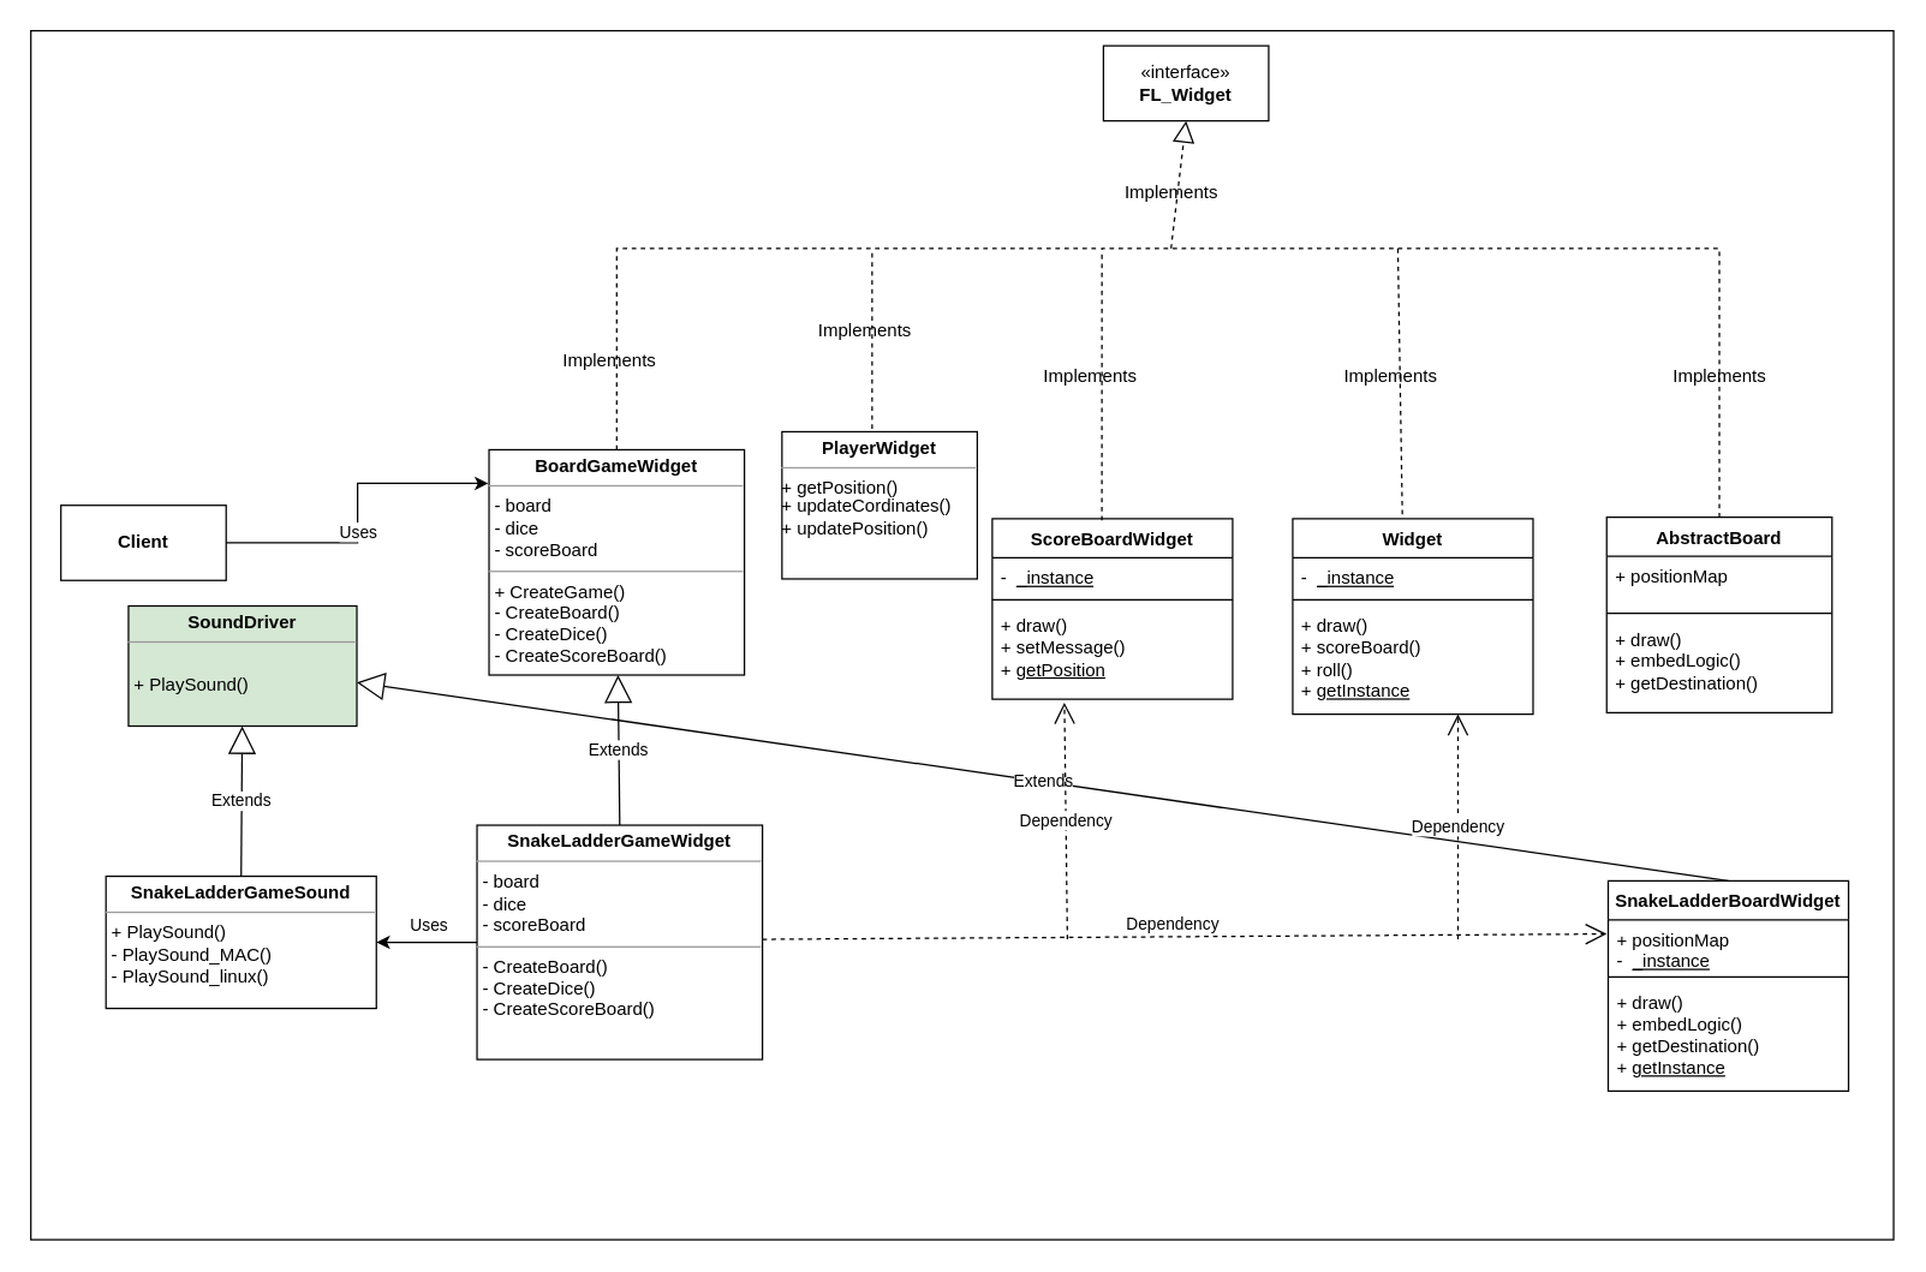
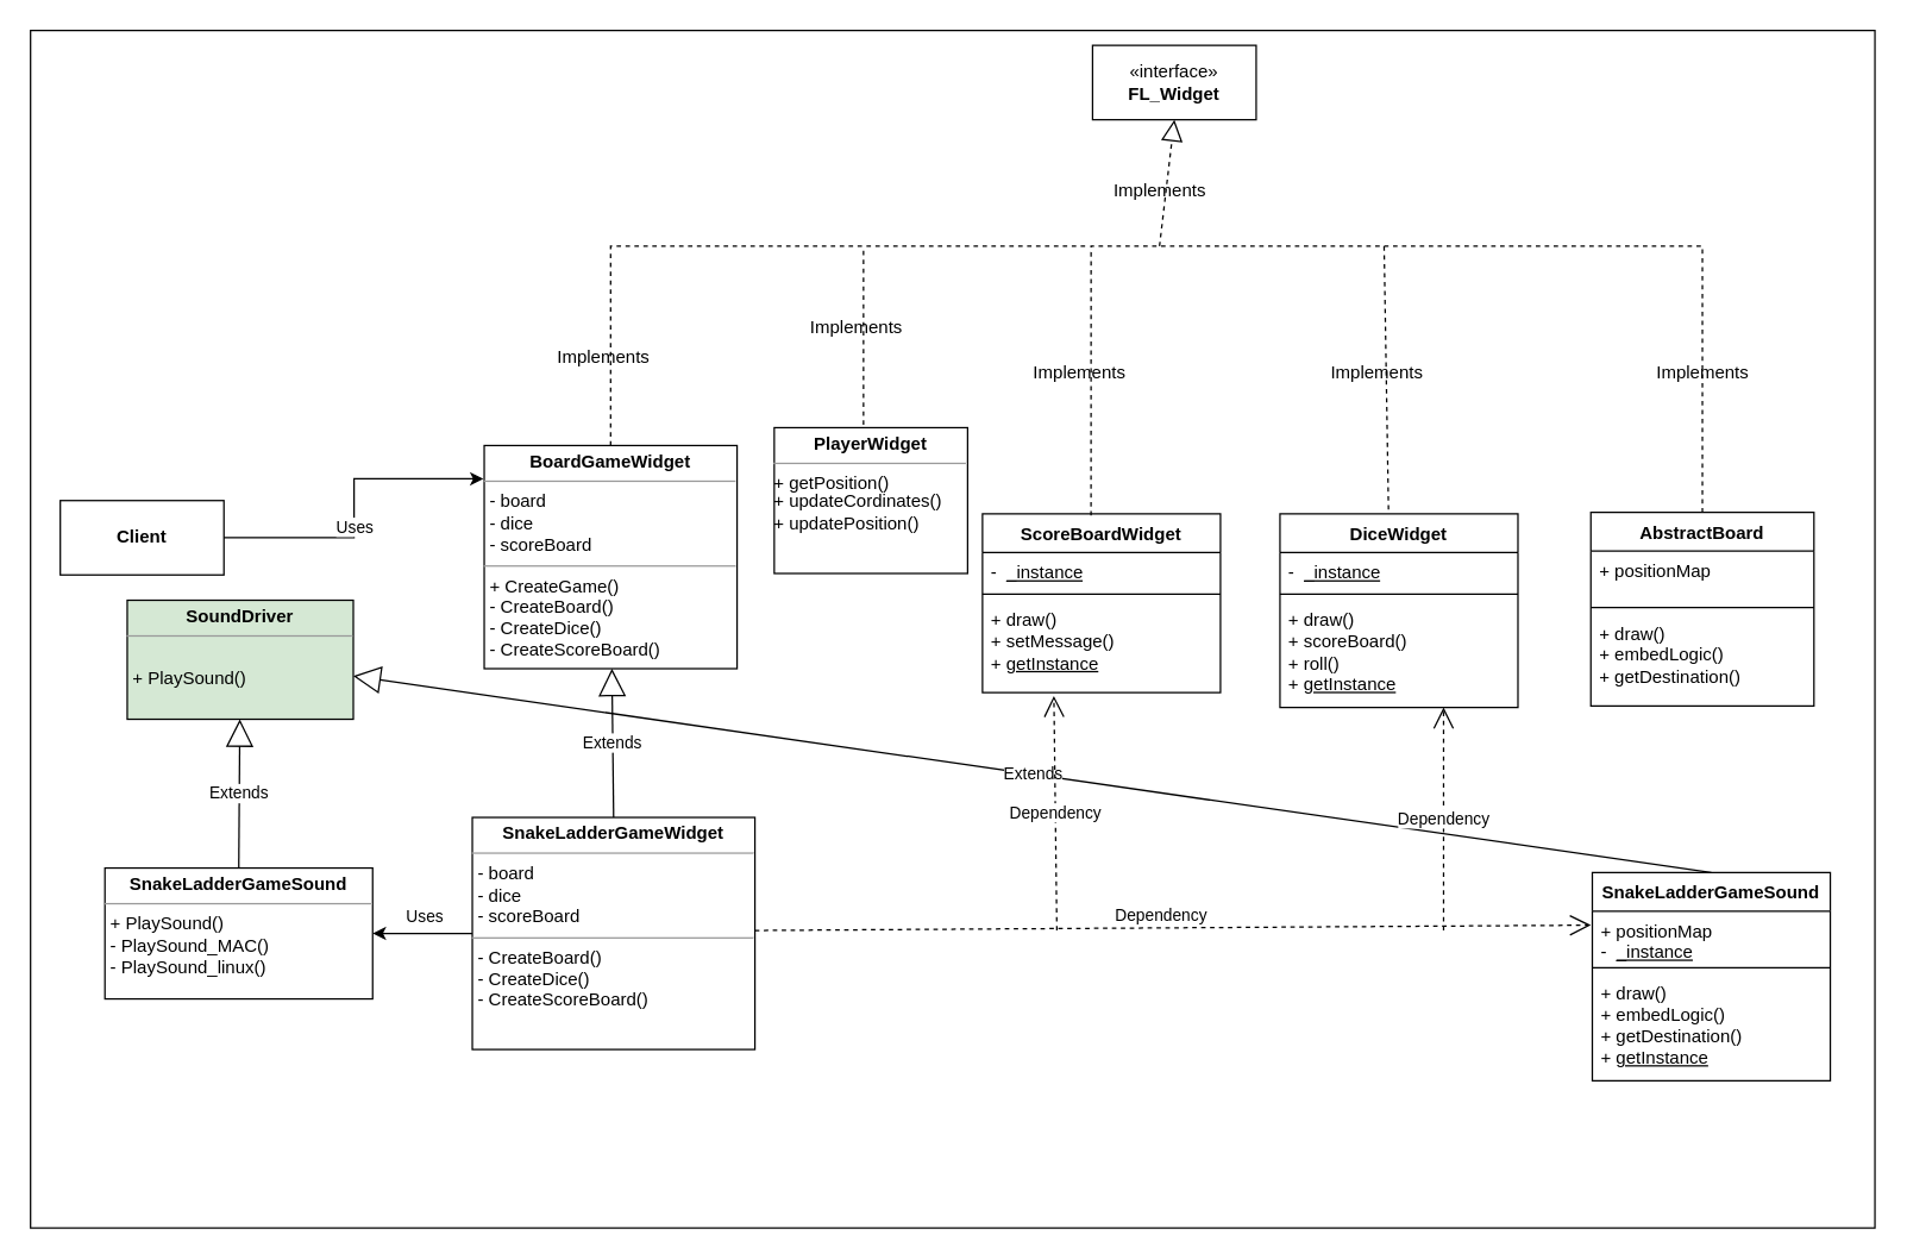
  <mxCell id="0" />
  <mxCell id="1" parent="0" />
  <mxCell id="2" value="" style="rounded=0;whiteSpace=wrap;html=1;" parent="1" vertex="1"><mxGeometry x="20" y="20" width="1240" height="805" as="geometry" /></mxCell>
  <mxCell id="3" value="AbstractBoard" style="swimlane;fontStyle=1;align=center;verticalAlign=top;childLayout=stackLayout;horizontal=1;startSize=26;horizontalStack=0;resizeParent=1;resizeParentMax=0;resizeLast=0;collapsible=1;marginBottom=0;whiteSpace=wrap;html=1;" parent="1" vertex="1"><mxGeometry x="1069" y="344" width="150" height="130" as="geometry"><mxRectangle x="360" y="170" width="120" height="30" as="alternateBounds" /></mxGeometry></mxCell>
  <mxCell id="4" value="+ positionMap" style="text;strokeColor=none;fillColor=none;align=left;verticalAlign=top;spacingLeft=4;spacingRight=4;overflow=hidden;rotatable=0;points=[[0,0.5],[1,0.5]];portConstraint=eastwest;whiteSpace=wrap;html=1;" parent="3" vertex="1"><mxGeometry y="26" width="150" height="34" as="geometry" /></mxCell>
  <mxCell id="5" value="" style="line;strokeWidth=1;fillColor=none;align=left;verticalAlign=middle;spacingTop=-1;spacingLeft=3;spacingRight=3;rotatable=0;labelPosition=right;points=[];portConstraint=eastwest;strokeColor=inherit;" parent="3" vertex="1"><mxGeometry y="60" width="150" height="8" as="geometry" /></mxCell>
  <mxCell id="6" value="+ draw()&lt;br&gt;+ embedLogic()&lt;br&gt;+ getDestination()" style="text;strokeColor=none;fillColor=none;align=left;verticalAlign=top;spacingLeft=4;spacingRight=4;overflow=hidden;rotatable=0;points=[[0,0.5],[1,0.5]];portConstraint=eastwest;whiteSpace=wrap;html=1;" parent="3" vertex="1"><mxGeometry y="68" width="150" height="62" as="geometry" /></mxCell>
- <mxCell id="7" value="SnakeLadderBoardWidget" style="swimlane;fontStyle=1;align=center;verticalAlign=top;childLayout=stackLayout;horizontal=1;startSize=26;horizontalStack=0;resizeParent=1;resizeParentMax=0;resizeLast=0;collapsible=1;marginBottom=0;whiteSpace=wrap;html=1;" parent="1" vertex="1"><mxGeometry x="1070" y="586" width="160" height="140" as="geometry"><mxRectangle x="360" y="170" width="120" height="30" as="alternateBounds" /></mxGeometry></mxCell>
+ <mxCell id="7" value="SnakeLadderGameSound" style="swimlane;fontStyle=1;align=center;verticalAlign=top;childLayout=stackLayout;horizontal=1;startSize=26;horizontalStack=0;resizeParent=1;resizeParentMax=0;resizeLast=0;collapsible=1;marginBottom=0;whiteSpace=wrap;html=1;" parent="1" vertex="1"><mxGeometry x="1070" y="586" width="160" height="140" as="geometry"><mxRectangle x="360" y="170" width="120" height="30" as="alternateBounds" /></mxGeometry></mxCell>
  <mxCell id="8" value="+ positionMap&lt;br&gt;-&amp;nbsp; &lt;u&gt;_instance&lt;/u&gt;" style="text;strokeColor=none;fillColor=none;align=left;verticalAlign=top;spacingLeft=4;spacingRight=4;overflow=hidden;rotatable=0;points=[[0,0.5],[1,0.5]];portConstraint=eastwest;whiteSpace=wrap;html=1;" parent="7" vertex="1"><mxGeometry y="26" width="160" height="34" as="geometry" /></mxCell>
  <mxCell id="9" value="" style="line;strokeWidth=1;fillColor=none;align=left;verticalAlign=middle;spacingTop=-1;spacingLeft=3;spacingRight=3;rotatable=0;labelPosition=right;points=[];portConstraint=eastwest;strokeColor=inherit;" parent="7" vertex="1"><mxGeometry y="60" width="160" height="8" as="geometry" /></mxCell>
  <mxCell id="10" value="+ draw()&lt;br&gt;+ embedLogic()&lt;br&gt;+ getDestination()&lt;br&gt;+ &lt;u&gt;getInstance&lt;/u&gt;" style="text;strokeColor=none;fillColor=none;align=left;verticalAlign=top;spacingLeft=4;spacingRight=4;overflow=hidden;rotatable=0;points=[[0,0.5],[1,0.5]];portConstraint=eastwest;whiteSpace=wrap;html=1;" parent="7" vertex="1"><mxGeometry y="68" width="160" height="72" as="geometry" /></mxCell>
  <mxCell id="11" value="«interface»&lt;br&gt;&lt;b&gt;FL_Widget&lt;/b&gt;" style="html=1;whiteSpace=wrap;" parent="1" vertex="1"><mxGeometry x="734" y="30" width="110" height="50" as="geometry" /></mxCell>
- <mxCell id="12" value="Widget" style="swimlane;fontStyle=1;align=center;verticalAlign=top;childLayout=stackLayout;horizontal=1;startSize=26;horizontalStack=0;resizeParent=1;resizeParentMax=0;resizeLast=0;collapsible=1;marginBottom=0;whiteSpace=wrap;html=1;" parent="1" vertex="1"><mxGeometry x="860" y="345" width="160" height="130" as="geometry"><mxRectangle x="360" y="170" width="120" height="30" as="alternateBounds" /></mxGeometry></mxCell>
+ <mxCell id="12" value="DiceWidget" style="swimlane;fontStyle=1;align=center;verticalAlign=top;childLayout=stackLayout;horizontal=1;startSize=26;horizontalStack=0;resizeParent=1;resizeParentMax=0;resizeLast=0;collapsible=1;marginBottom=0;whiteSpace=wrap;html=1;" parent="1" vertex="1"><mxGeometry x="860" y="345" width="160" height="130" as="geometry"><mxRectangle x="360" y="170" width="120" height="30" as="alternateBounds" /></mxGeometry></mxCell>
  <mxCell id="13" value="-&amp;nbsp; &lt;u&gt;_instance&lt;/u&gt;" style="text;strokeColor=none;fillColor=none;align=left;verticalAlign=top;spacingLeft=4;spacingRight=4;overflow=hidden;rotatable=0;points=[[0,0.5],[1,0.5]];portConstraint=eastwest;whiteSpace=wrap;html=1;" parent="12" vertex="1"><mxGeometry y="26" width="160" height="24" as="geometry" /></mxCell>
  <mxCell id="14" value="" style="line;strokeWidth=1;fillColor=none;align=left;verticalAlign=middle;spacingTop=-1;spacingLeft=3;spacingRight=3;rotatable=0;labelPosition=right;points=[];portConstraint=eastwest;strokeColor=inherit;" parent="12" vertex="1"><mxGeometry y="50" width="160" height="8" as="geometry" /></mxCell>
  <mxCell id="15" value="+ draw()&lt;br&gt;+ scoreBoard()&lt;br&gt;+ roll()&lt;br&gt;+ &lt;u&gt;getInstance&lt;/u&gt;" style="text;strokeColor=none;fillColor=none;align=left;verticalAlign=top;spacingLeft=4;spacingRight=4;overflow=hidden;rotatable=0;points=[[0,0.5],[1,0.5]];portConstraint=eastwest;whiteSpace=wrap;html=1;" parent="12" vertex="1"><mxGeometry y="58" width="160" height="72" as="geometry" /></mxCell>
  <mxCell id="16" value="ScoreBoardWidget" style="swimlane;fontStyle=1;align=center;verticalAlign=top;childLayout=stackLayout;horizontal=1;startSize=26;horizontalStack=0;resizeParent=1;resizeParentMax=0;resizeLast=0;collapsible=1;marginBottom=0;whiteSpace=wrap;html=1;" parent="1" vertex="1"><mxGeometry x="660" y="345" width="160" height="120" as="geometry"><mxRectangle x="360" y="170" width="120" height="30" as="alternateBounds" /></mxGeometry></mxCell>
  <mxCell id="17" value="-&amp;nbsp; &lt;u&gt;_instance&lt;/u&gt;" style="text;strokeColor=none;fillColor=none;align=left;verticalAlign=top;spacingLeft=4;spacingRight=4;overflow=hidden;rotatable=0;points=[[0,0.5],[1,0.5]];portConstraint=eastwest;whiteSpace=wrap;html=1;" parent="16" vertex="1"><mxGeometry y="26" width="160" height="24" as="geometry" /></mxCell>
  <mxCell id="18" value="" style="line;strokeWidth=1;fillColor=none;align=left;verticalAlign=middle;spacingTop=-1;spacingLeft=3;spacingRight=3;rotatable=0;labelPosition=right;points=[];portConstraint=eastwest;strokeColor=inherit;" parent="16" vertex="1"><mxGeometry y="50" width="160" height="8" as="geometry" /></mxCell>
- <mxCell id="19" value="+ draw()&lt;br&gt;+ setMessage()&lt;br&gt;+ &lt;u&gt;getPosition&lt;/u&gt;" style="text;strokeColor=none;fillColor=none;align=left;verticalAlign=top;spacingLeft=4;spacingRight=4;overflow=hidden;rotatable=0;points=[[0,0.5],[1,0.5]];portConstraint=eastwest;whiteSpace=wrap;html=1;" parent="16" vertex="1"><mxGeometry y="58" width="160" height="62" as="geometry" /></mxCell>
+ <mxCell id="19" value="+ draw()&lt;br&gt;+ setMessage()&lt;br&gt;+ &lt;u&gt;getInstance&lt;/u&gt;" style="text;strokeColor=none;fillColor=none;align=left;verticalAlign=top;spacingLeft=4;spacingRight=4;overflow=hidden;rotatable=0;points=[[0,0.5],[1,0.5]];portConstraint=eastwest;whiteSpace=wrap;html=1;" parent="16" vertex="1"><mxGeometry y="58" width="160" height="62" as="geometry" /></mxCell>
  <mxCell id="20" value="Extends" style="endArrow=block;endSize=16;endFill=0;html=1;rounded=0;exitX=0.5;exitY=0;exitDx=0;exitDy=0;" parent="1" source="7" target="45" edge="1"><mxGeometry width="160" relative="1" as="geometry"><mxPoint x="1020" y="295" as="sourcePoint" /><mxPoint x="1180" y="295" as="targetPoint" /></mxGeometry></mxCell>
  <mxCell id="21" value="" style="endArrow=none;dashed=1;html=1;rounded=0;exitX=0.456;exitY=0.008;exitDx=0;exitDy=0;exitPerimeter=0;" parent="1" source="16" edge="1"><mxGeometry width="50" height="50" relative="1" as="geometry"><mxPoint x="870" y="265" as="sourcePoint" /><mxPoint x="930" y="165" as="targetPoint" /><Array as="points"><mxPoint x="733" y="165" /></Array></mxGeometry></mxCell>
  <mxCell id="22" value="" style="endArrow=none;dashed=1;html=1;rounded=0;exitX=0.456;exitY=-0.023;exitDx=0;exitDy=0;exitPerimeter=0;" parent="1" source="12" edge="1"><mxGeometry width="50" height="50" relative="1" as="geometry"><mxPoint x="743" y="356" as="sourcePoint" /><mxPoint x="930" y="165" as="targetPoint" /><Array as="points" /></mxGeometry></mxCell>
  <mxCell id="23" value="" style="endArrow=none;dashed=1;html=1;rounded=0;exitX=0.5;exitY=0;exitDx=0;exitDy=0;" parent="1" source="3" edge="1"><mxGeometry width="50" height="50" relative="1" as="geometry"><mxPoint x="1133" y="267" as="sourcePoint" /><mxPoint x="930" y="165" as="targetPoint" /><Array as="points"><mxPoint x="1144" y="165" /><mxPoint x="930" y="165" /></Array></mxGeometry></mxCell>
  <mxCell id="24" value="&lt;p style=&quot;margin:0px;margin-top:4px;text-align:center;&quot;&gt;&lt;b&gt;BoardGameWidget&lt;/b&gt;&lt;br&gt;&lt;/p&gt;&lt;hr size=&quot;1&quot;&gt;&lt;p style=&quot;margin:0px;margin-left:4px;&quot;&gt;- board&lt;/p&gt;&lt;p style=&quot;margin:0px;margin-left:4px;&quot;&gt;- dice&lt;/p&gt;&lt;p style=&quot;margin:0px;margin-left:4px;&quot;&gt;- scoreBoard&lt;/p&gt;&lt;hr size=&quot;1&quot;&gt;&lt;p style=&quot;margin:0px;margin-left:4px;&quot;&gt;+ CreateGame()&lt;/p&gt;&lt;p style=&quot;margin:0px;margin-left:4px;&quot;&gt;- CreateBoard()&lt;/p&gt;&lt;p style=&quot;margin:0px;margin-left:4px;&quot;&gt;- CreateDice()&lt;/p&gt;&lt;p style=&quot;margin:0px;margin-left:4px;&quot;&gt;- CreateScoreBoard()&lt;/p&gt;" style="verticalAlign=top;align=left;overflow=fill;html=1;whiteSpace=wrap;" parent="1" vertex="1"><mxGeometry x="325" y="299" width="170" height="150" as="geometry" /></mxCell>
  <mxCell id="25" value="" style="edgeStyle=orthogonalEdgeStyle;rounded=0;orthogonalLoop=1;jettySize=auto;html=1;" parent="1" source="27" target="46" edge="1"><mxGeometry relative="1" as="geometry" /></mxCell>
  <mxCell id="26" value="Uses" style="edgeLabel;html=1;align=center;verticalAlign=middle;resizable=0;points=[];" parent="25" vertex="1" connectable="0"><mxGeometry x="-0.015" y="-2" relative="1" as="geometry"><mxPoint y="-10" as="offset" /></mxGeometry></mxCell>
  <mxCell id="27" value="&lt;p style=&quot;margin:0px;margin-top:4px;text-align:center;&quot;&gt;&lt;b&gt;SnakeLadderGameWidget&lt;/b&gt;&lt;/p&gt;&lt;hr size=&quot;1&quot;&gt;&lt;p style=&quot;margin:0px;margin-left:4px;&quot;&gt;- board&lt;/p&gt;&lt;p style=&quot;margin:0px;margin-left:4px;&quot;&gt;- dice&lt;/p&gt;&lt;p style=&quot;margin:0px;margin-left:4px;&quot;&gt;- scoreBoard&lt;/p&gt;&lt;hr size=&quot;1&quot;&gt;&lt;p style=&quot;margin:0px;margin-left:4px;&quot;&gt;&lt;span style=&quot;background-color: initial;&quot;&gt;- CreateBoard()&lt;/span&gt;&lt;br&gt;&lt;/p&gt;&lt;p style=&quot;margin:0px;margin-left:4px;&quot;&gt;- CreateDice()&lt;/p&gt;&lt;p style=&quot;margin:0px;margin-left:4px;&quot;&gt;- CreateScoreBoard()&lt;/p&gt;" style="verticalAlign=top;align=left;overflow=fill;html=1;whiteSpace=wrap;" parent="1" vertex="1"><mxGeometry x="317" y="549" width="190" height="156" as="geometry" /></mxCell>
  <mxCell id="28" value="" style="endArrow=none;dashed=1;html=1;rounded=0;exitX=0.5;exitY=0;exitDx=0;exitDy=0;" parent="1" source="24" edge="1"><mxGeometry width="50" height="50" relative="1" as="geometry"><mxPoint x="423" y="196" as="sourcePoint" /><mxPoint x="730" y="165" as="targetPoint" /><Array as="points"><mxPoint x="410" y="165" /></Array></mxGeometry></mxCell>
  <mxCell id="29" value="Extends" style="endArrow=block;endSize=16;endFill=0;html=1;rounded=0;exitX=0.5;exitY=0;exitDx=0;exitDy=0;" parent="1" source="27" target="24" edge="1"><mxGeometry width="160" relative="1" as="geometry"><mxPoint x="415.41" y="537" as="sourcePoint" /><mxPoint x="414" y="455" as="targetPoint" /></mxGeometry></mxCell>
  <mxCell id="30" value="&lt;b&gt;Client&lt;/b&gt;" style="html=1;whiteSpace=wrap;" parent="1" vertex="1"><mxGeometry x="40" y="336" width="110" height="50" as="geometry" /></mxCell>
  <mxCell id="31" style="edgeStyle=orthogonalEdgeStyle;rounded=0;orthogonalLoop=1;jettySize=auto;html=1;entryX=-0.003;entryY=0.149;entryDx=0;entryDy=0;entryPerimeter=0;" parent="1" source="30" target="24" edge="1"><mxGeometry relative="1" as="geometry" /></mxCell>
  <mxCell id="32" value="Uses" style="edgeLabel;html=1;align=center;verticalAlign=middle;resizable=0;points=[];" parent="31" vertex="1" connectable="0"><mxGeometry x="-0.298" y="4" relative="1" as="geometry"><mxPoint x="12" y="-4" as="offset" /></mxGeometry></mxCell>
  <mxCell id="33" value="Dependency" style="endArrow=open;endSize=12;dashed=1;html=1;rounded=0;entryX=-0.006;entryY=0.277;entryDx=0;entryDy=0;entryPerimeter=0;" parent="1" target="8" edge="1"><mxGeometry x="-0.028" y="8" width="160" relative="1" as="geometry"><mxPoint x="507" y="625" as="sourcePoint" /><mxPoint x="667" y="625" as="targetPoint" /><mxPoint as="offset" /></mxGeometry></mxCell>
  <mxCell id="34" value="Dependency" style="endArrow=open;endSize=12;dashed=1;html=1;rounded=0;entryX=0.3;entryY=1.037;entryDx=0;entryDy=0;entryPerimeter=0;" parent="1" target="19" edge="1"><mxGeometry width="160" relative="1" as="geometry"><mxPoint x="710" y="625" as="sourcePoint" /><mxPoint x="710" y="475" as="targetPoint" /></mxGeometry></mxCell>
  <mxCell id="35" value="Dependency" style="endArrow=open;endSize=12;dashed=1;html=1;rounded=0;" parent="1" edge="1"><mxGeometry width="160" relative="1" as="geometry"><mxPoint x="970" y="625" as="sourcePoint" /><mxPoint x="970" y="475" as="targetPoint" /></mxGeometry></mxCell>
  <mxCell id="36" value="" style="endArrow=block;dashed=1;endFill=0;endSize=12;html=1;rounded=0;entryX=0.5;entryY=1;entryDx=0;entryDy=0;" parent="1" target="11" edge="1"><mxGeometry width="160" relative="1" as="geometry"><mxPoint x="779" y="165" as="sourcePoint" /><mxPoint x="840" y="135" as="targetPoint" /></mxGeometry></mxCell>
  <mxCell id="37" value="Implements" style="text;html=1;align=center;verticalAlign=middle;resizable=0;points=[];autosize=1;strokeColor=none;fillColor=none;" parent="1" vertex="1"><mxGeometry x="734" y="113" width="90" height="30" as="geometry" /></mxCell>
  <mxCell id="38" value="Implements" style="text;html=1;align=center;verticalAlign=middle;resizable=0;points=[];autosize=1;strokeColor=none;fillColor=none;" parent="1" vertex="1"><mxGeometry x="680" y="235" width="90" height="30" as="geometry" /></mxCell>
  <mxCell id="39" value="Implements" style="text;html=1;align=center;verticalAlign=middle;resizable=0;points=[];autosize=1;strokeColor=none;fillColor=none;" parent="1" vertex="1"><mxGeometry x="880" y="235" width="90" height="30" as="geometry" /></mxCell>
  <mxCell id="40" value="Implements" style="text;html=1;align=center;verticalAlign=middle;resizable=0;points=[];autosize=1;strokeColor=none;fillColor=none;" parent="1" vertex="1"><mxGeometry x="1099" y="235" width="90" height="30" as="geometry" /></mxCell>
  <mxCell id="41" value="Implements" style="text;html=1;align=center;verticalAlign=middle;resizable=0;points=[];autosize=1;strokeColor=none;fillColor=none;" parent="1" vertex="1"><mxGeometry x="360" y="225" width="90" height="30" as="geometry" /></mxCell>
  <mxCell id="42" value="&lt;p style=&quot;margin:0px;margin-top:4px;text-align:center;&quot;&gt;&lt;b&gt;PlayerWidget&lt;/b&gt;&lt;/p&gt;&lt;hr size=&quot;1&quot;&gt;&lt;div style=&quot;height:2px;&quot;&gt;+ getPosition()&lt;/div&gt;&lt;div style=&quot;height:2px;&quot;&gt;&lt;br&gt;&lt;/div&gt;&lt;div style=&quot;height:2px;&quot;&gt;&lt;br&gt;&lt;/div&gt;&lt;div style=&quot;height:2px;&quot;&gt;&lt;br&gt;&lt;/div&gt;&lt;div style=&quot;height:2px;&quot;&gt;&lt;span style=&quot;white-space: pre;&quot;&gt;&#09;&lt;/span&gt;&lt;br&gt;&lt;/div&gt;&lt;div style=&quot;height:2px;&quot;&gt;&lt;br&gt;&lt;/div&gt;&lt;div style=&quot;height:2px;&quot;&gt;+ updateCordinates()&lt;br&gt;+ updatePosition()&lt;/div&gt;&lt;div style=&quot;height:2px;&quot;&gt;&lt;br&gt;&lt;/div&gt;&lt;div style=&quot;height:2px;&quot;&gt;&lt;br&gt;&lt;/div&gt;" style="verticalAlign=top;align=left;overflow=fill;html=1;whiteSpace=wrap;" parent="1" vertex="1"><mxGeometry x="520" y="287" width="130" height="98" as="geometry" /></mxCell>
  <mxCell id="43" value="" style="endArrow=none;dashed=1;html=1;rounded=0;" parent="1" edge="1"><mxGeometry width="50" height="50" relative="1" as="geometry"><mxPoint x="580" y="285" as="sourcePoint" /><mxPoint x="580" y="165" as="targetPoint" /></mxGeometry></mxCell>
  <mxCell id="44" value="Implements" style="text;html=1;align=center;verticalAlign=middle;resizable=0;points=[];autosize=1;strokeColor=none;fillColor=none;" parent="1" vertex="1"><mxGeometry x="530" y="205" width="90" height="30" as="geometry" /></mxCell>
  <mxCell id="45" value="&lt;p style=&quot;margin:0px;margin-top:4px;text-align:center;&quot;&gt;&lt;b&gt;SoundDriver&lt;/b&gt;&lt;/p&gt;&lt;hr size=&quot;1&quot;&gt;&lt;p style=&quot;margin:0px;margin-left:4px;&quot;&gt;&lt;br&gt;&lt;/p&gt;&lt;p style=&quot;margin:0px;margin-left:4px;&quot;&gt;+ PlaySound()&lt;/p&gt;" style="verticalAlign=top;align=left;overflow=fill;html=1;whiteSpace=wrap;fillColor=#d5e8d4;" parent="1" vertex="1"><mxGeometry x="85" y="403" width="152" height="80" as="geometry" /></mxCell>
  <mxCell id="46" value="&lt;p style=&quot;margin:0px;margin-top:4px;text-align:center;&quot;&gt;&lt;b&gt;SnakeLadderGameSound&lt;/b&gt;&lt;/p&gt;&lt;hr size=&quot;1&quot;&gt;&lt;p style=&quot;margin:0px;margin-left:4px;&quot;&gt;&lt;span style=&quot;background-color: initial;&quot;&gt;+ PlaySound()&lt;/span&gt;&lt;/p&gt;&lt;p style=&quot;margin:0px;margin-left:4px;&quot;&gt;- PlaySound_MAC()&lt;/p&gt;&lt;p style=&quot;margin:0px;margin-left:4px;&quot;&gt;- PlaySound_linux()&lt;/p&gt;" style="verticalAlign=top;align=left;overflow=fill;html=1;whiteSpace=wrap;" parent="1" vertex="1"><mxGeometry x="70" y="583" width="180" height="88" as="geometry" /></mxCell>
  <mxCell id="47" value="Extends" style="endArrow=block;endSize=16;endFill=0;html=1;rounded=0;exitX=0.5;exitY=0;exitDx=0;exitDy=0;" parent="1" source="46" target="45" edge="1"><mxGeometry width="160" relative="1" as="geometry"><mxPoint x="168.41" y="623" as="sourcePoint" /><mxPoint x="167" y="541" as="targetPoint" /></mxGeometry></mxCell>
